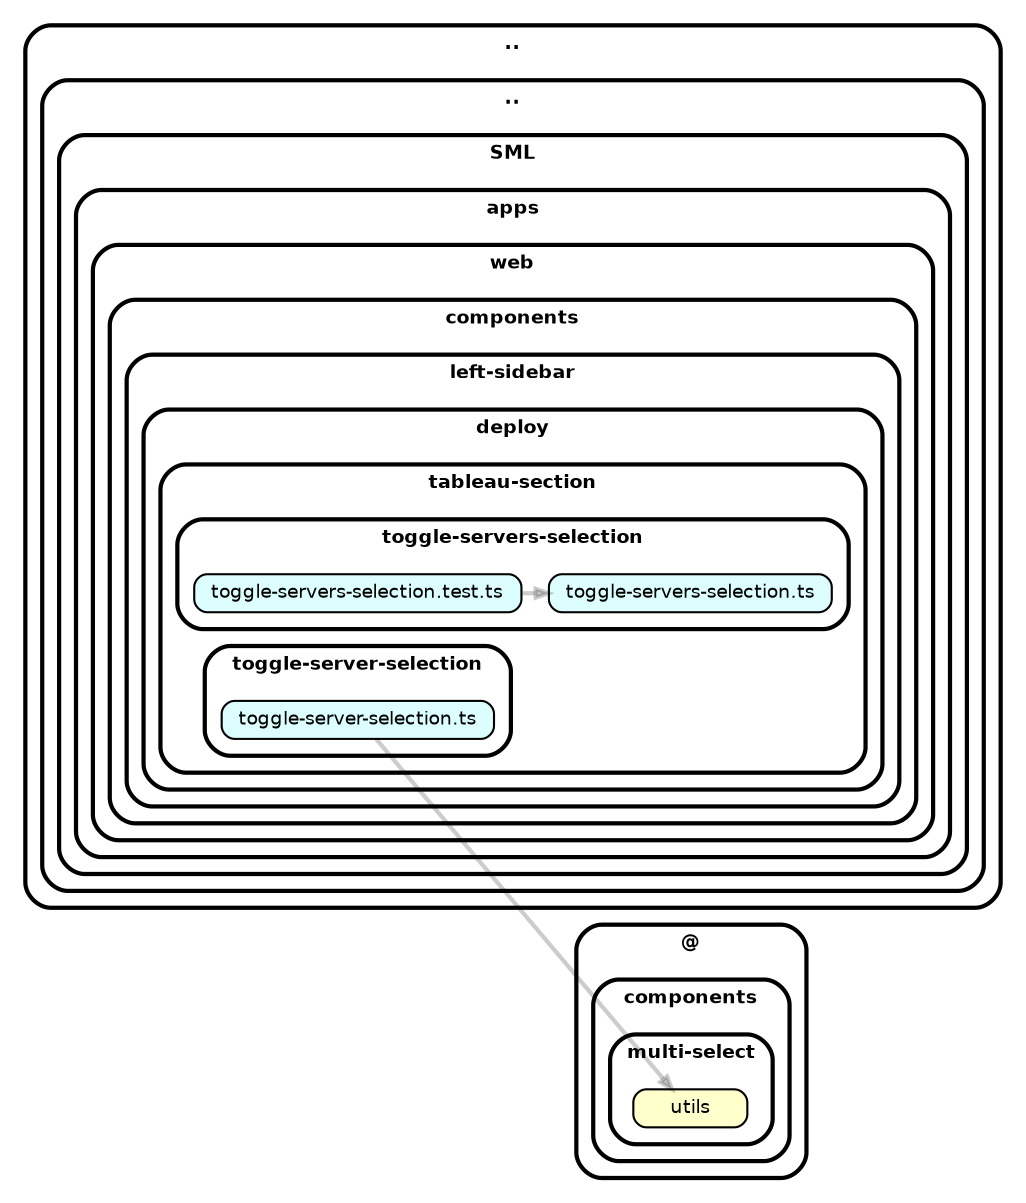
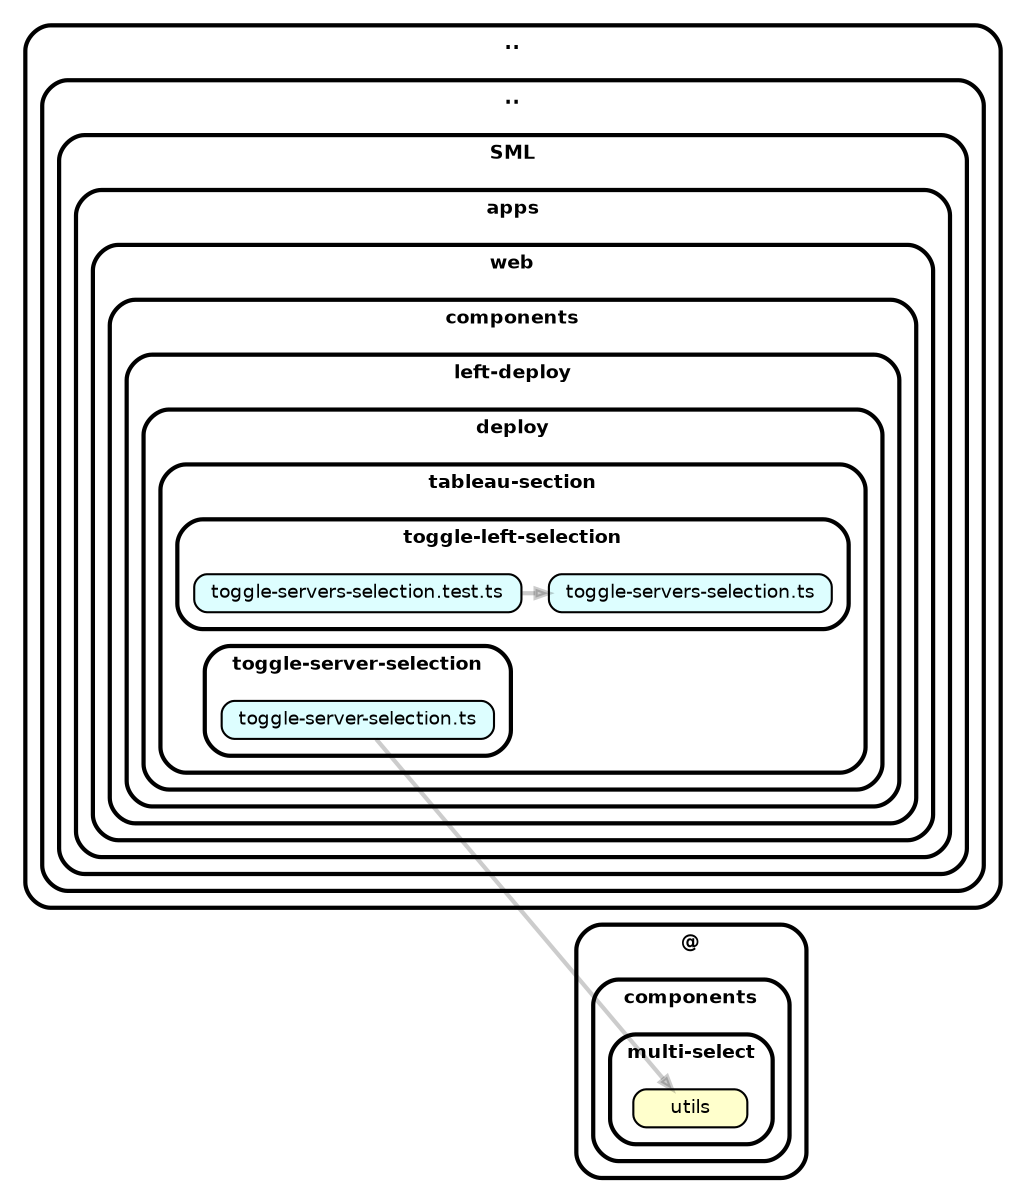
  strict digraph {
    compound=true
    fillcolor="#ffffff"
    fontname="Helvetica-bold"
    fontsize=9
    nodesep=0.16
    rankdir=LR
    ranksep=0.18
    splines=true
    style="rounded,bold,filled"
    node [color=black fillcolor="#ddfeff" fontcolor=black fontname=Helvetica fontsize=9 shape=box style="rounded, filled"]
    edge [arrowhead=normal arrowsize=0.6 color="#00000033" fontname=Helvetica fontsize=9 penwidth=2.0]
    n1 [height=0.2 label=<toggle-servers-selection.test.ts>]
    n2 [height=0.2 label=<toggle-servers-selection.ts>]
    n3 [height=0.2 label=<toggle-server-selection.ts>]
    n4 [fillcolor="#ffffcc" height=0.2 label=<utils>]
    subgraph cluster_1 {
      label=".."
      subgraph cluster_2 {
        label=".."
        subgraph cluster_3 {
          label=SML
          subgraph cluster_4 {
            label=apps
            subgraph cluster_5 {
              label=web
              subgraph cluster_6 {
                label=components
                subgraph cluster_7 {
-                 label="left-sidebar"
+                 label="left-deploy"
                  subgraph cluster_8 {
                    label=deploy
                    subgraph cluster_9 {
                      label="tableau-section"
                      subgraph cluster_10 {
-                       label="toggle-servers-selection"
+                       label="toggle-left-selection"
                        n1
                        n2
                      }
                      subgraph cluster_11 {
                        label="toggle-server-selection"
                        n3
                      }
                    }
                  }
                }
              }
            }
          }
        }
      }
    }
    subgraph cluster_12 {
      label="@"
      subgraph cluster_13 {
        label=components
        subgraph cluster_14 {
          label="multi-select"
          n4
        }
      }
    }
    n1 -> n2
    n3 -> n4
  }
